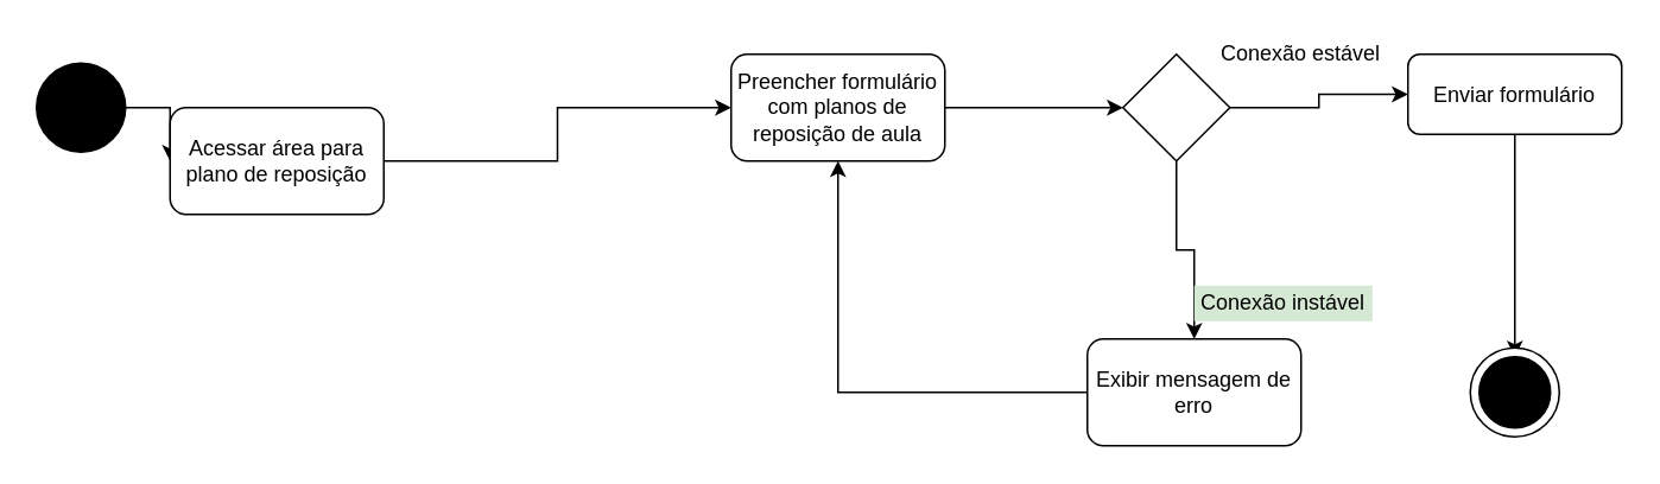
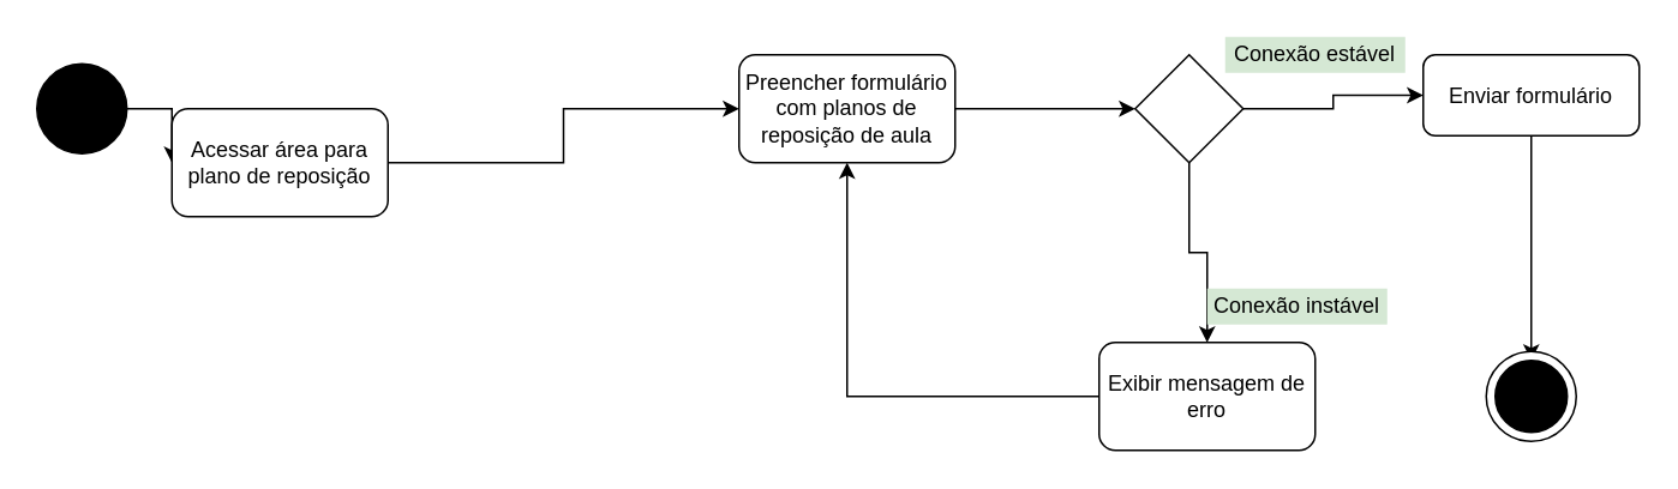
  <mxCell id="0" />
  <mxCell id="1" parent="0" />
  <mxCell id="2" style="edgeStyle=orthogonalEdgeStyle;rounded=0;orthogonalLoop=1;jettySize=auto;html=1;exitX=1;exitY=0.5;exitDx=0;exitDy=0;entryX=0;entryY=0.5;entryDx=0;entryDy=0;" edge="1" parent="1" source="3" target="5"><mxGeometry relative="1" as="geometry" /></mxCell>
  <mxCell id="3" value="" style="ellipse;whiteSpace=wrap;html=1;aspect=fixed;fillColor=#000000;" vertex="1" parent="1"><mxGeometry y="35" width="50" height="50" as="geometry" x="20" /></mxCell>
  <mxCell id="4" style="edgeStyle=orthogonalEdgeStyle;rounded=0;orthogonalLoop=1;jettySize=auto;html=1;exitX=1;exitY=0.5;exitDx=0;exitDy=0;entryX=0;entryY=0.5;entryDx=0;entryDy=0;" edge="1" parent="1" source="5" target="7"><mxGeometry relative="1" as="geometry" /></mxCell>
  <mxCell id="5" value="Acessar área para plano de reposição" style="rounded=1;whiteSpace=wrap;html=1;" vertex="1" parent="1"><mxGeometry x="95" y="60" width="120" height="60" as="geometry" /></mxCell>
  <mxCell id="6" style="edgeStyle=orthogonalEdgeStyle;rounded=0;orthogonalLoop=1;jettySize=auto;html=1;exitX=1;exitY=0.5;exitDx=0;exitDy=0;entryX=0;entryY=0.5;entryDx=0;entryDy=0;" edge="1" parent="1" source="7" target="12"><mxGeometry relative="1" as="geometry" /></mxCell>
  <mxCell id="7" value="Preencher formulário com planos de reposição de aula" style="rounded=1;whiteSpace=wrap;html=1;" vertex="1" parent="1"><mxGeometry x="410" y="30" width="120" height="60" as="geometry" /></mxCell>
  <mxCell id="8" style="edgeStyle=orthogonalEdgeStyle;rounded=0;orthogonalLoop=1;jettySize=auto;html=1;exitX=0.5;exitY=1;exitDx=0;exitDy=0;entryX=0.5;entryY=0;entryDx=0;entryDy=0;" edge="1" parent="1" source="9" target="18"><mxGeometry relative="1" as="geometry" /></mxCell>
  <mxCell id="9" value="Enviar formulário" style="rounded=1;whiteSpace=wrap;html=1;" vertex="1" parent="1"><mxGeometry x="790" y="30" width="120" height="45" as="geometry" /></mxCell>
  <mxCell id="10" style="edgeStyle=orthogonalEdgeStyle;rounded=0;orthogonalLoop=1;jettySize=auto;html=1;exitX=1;exitY=0.5;exitDx=0;exitDy=0;entryX=0;entryY=0.5;entryDx=0;entryDy=0;" edge="1" parent="1" source="12" target="9"><mxGeometry relative="1" as="geometry" /></mxCell>
  <mxCell id="11" value="" style="edgeStyle=orthogonalEdgeStyle;rounded=0;orthogonalLoop=1;jettySize=auto;html=1;" edge="1" parent="1" source="12" target="14"><mxGeometry relative="1" as="geometry" /></mxCell>
  <mxCell id="12" value="" style="rhombus;whiteSpace=wrap;html=1;" vertex="1" parent="1"><mxGeometry x="630" y="30" width="60" height="60" as="geometry" /></mxCell>
  <mxCell id="13" style="edgeStyle=orthogonalEdgeStyle;rounded=0;orthogonalLoop=1;jettySize=auto;html=1;exitX=0;exitY=0.5;exitDx=0;exitDy=0;entryX=0.5;entryY=1;entryDx=0;entryDy=0;" edge="1" parent="1" source="14" target="7"><mxGeometry relative="1" as="geometry" /></mxCell>
  <mxCell id="14" value="Exibir mensagem de erro" style="rounded=1;whiteSpace=wrap;html=1;" vertex="1" parent="1"><mxGeometry x="610" y="190" width="120" height="60" as="geometry" /></mxCell>
- <mxCell id="15" value="Conexão estável" style="rounded=0;whiteSpace=wrap;html=1;strokeColor=none;" vertex="1" parent="1"><mxGeometry x="680" y="20" width="100" height="20" as="geometry" /></mxCell>
+ <mxCell id="15" value="Conexão estável" style="rounded=0;whiteSpace=wrap;html=1;strokeColor=none;fillColor=#d5e8d4;" vertex="1" parent="1"><mxGeometry x="680" y="20" width="100" height="20" as="geometry" /></mxCell>
  <mxCell id="16" value="Conexão instável" style="rounded=0;whiteSpace=wrap;html=1;strokeColor=none;fillColor=#d5e8d4;" vertex="1" parent="1"><mxGeometry x="670" y="160" width="100" height="20" as="geometry" /></mxCell>
  <mxCell id="17" value="" style="ellipse;whiteSpace=wrap;html=1;aspect=fixed;perimeterSpacing=0;" vertex="1" parent="1"><mxGeometry x="825" y="195" width="50" height="50" as="geometry" /></mxCell>
  <mxCell id="18" value="" style="ellipse;whiteSpace=wrap;html=1;aspect=fixed;fillColor=#000000;" vertex="1" parent="1"><mxGeometry x="830" y="200" width="40" height="40" as="geometry" /></mxCell>
